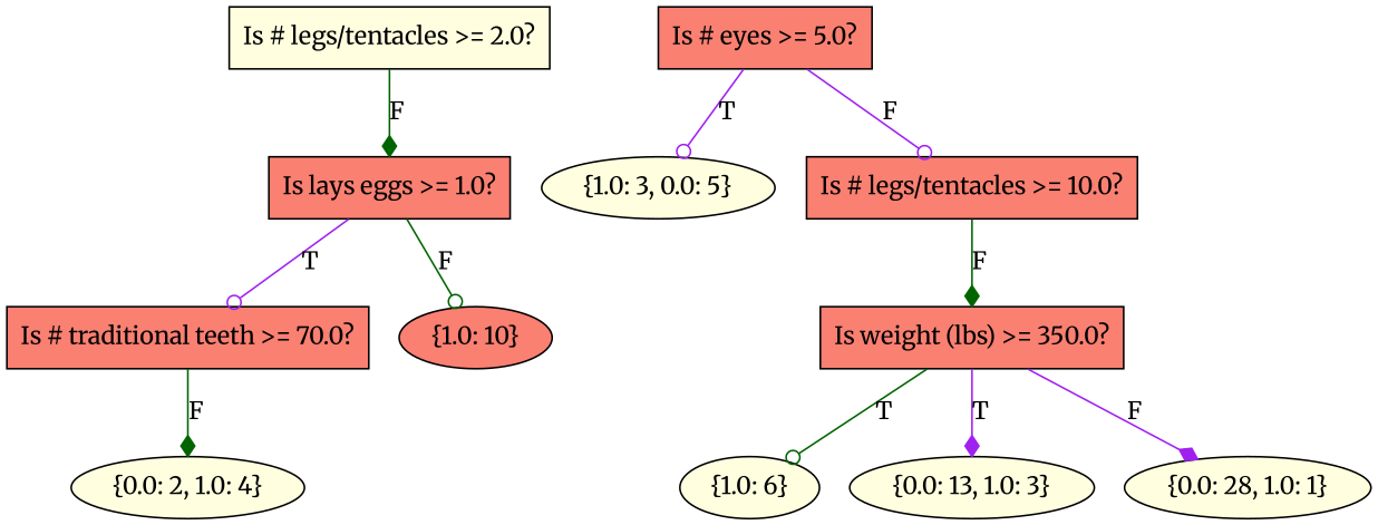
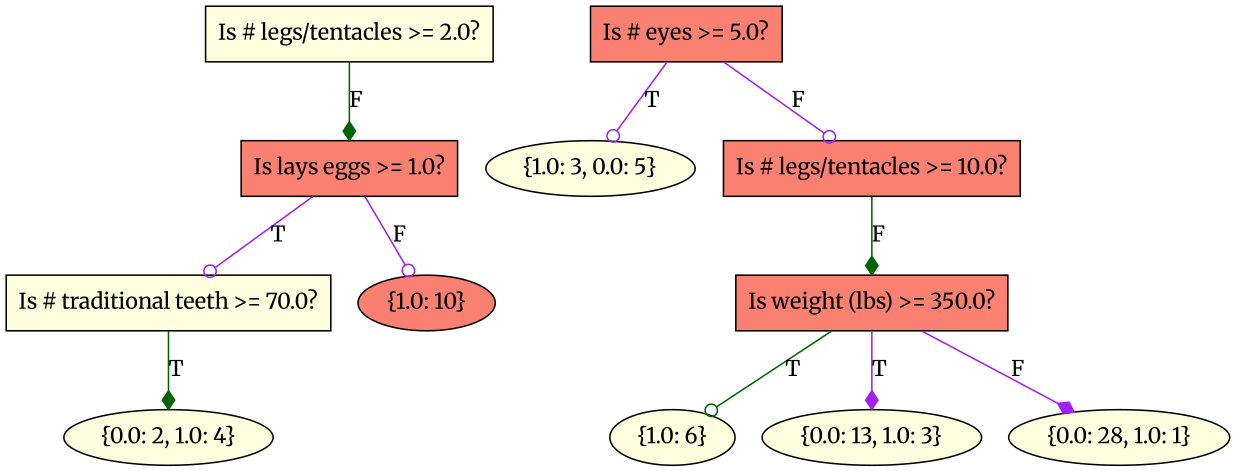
  digraph {
    fontname=Merriweather
    node [fillcolor=lightyellow fontname=Merriweather shape=box style=filled]
    edge [arrowhead=diamond color=purple fontname=Merriweather]
    n1 [label="Is # legs/tentacles >= 2.0?"]
    n2 [fillcolor=salmon label="Is lays eggs >= 1.0?"]
    n3 [fillcolor=salmon label="Is # eyes >= 5.0?"]
    n4 [label="{1.0: 3, 0.0: 5}" shape=oval]
    n5 [fillcolor=salmon label="Is # legs/tentacles >= 10.0?"]
-   n6 [fillcolor=salmon label="Is # traditional teeth >= 70.0?"]
+   n6 [label="Is # traditional teeth >= 70.0?"]
    n7 [fillcolor=salmon label="{1.0: 10}" shape=oval]
    n8 [fillcolor=salmon label="Is weight (lbs) >= 350.0?"]
    n9 [label="{1.0: 6}" shape=oval]
    n10 [label="{0.0: 13, 1.0: 3}" shape=oval]
    n11 [label="{0.0: 28, 1.0: 1}" shape=oval]
    n12 [label="{0.0: 2, 1.0: 4}" shape=oval]
    n1 -> n2 [color=darkgreen label=F]
    n2 -> n6 [arrowhead=odot label=T]
-   n2 -> n7 [arrowhead=odot color=darkgreen label=F]
+   n2 -> n7 [arrowhead=odot label=F]
    n3 -> n4 [arrowhead=odot label=T]
    n3 -> n5 [arrowhead=odot label=F]
    n5 -> n8 [color=darkgreen label=F]
-   n6 -> n12 [color=darkgreen label=F]
+   n6 -> n12 [color=darkgreen label=T]
    n8 -> n9 [arrowhead=odot color=darkgreen label=T]
    n8 -> n10 [label=T]
    n8 -> n11 [label=F]
  }
